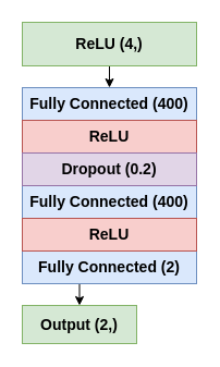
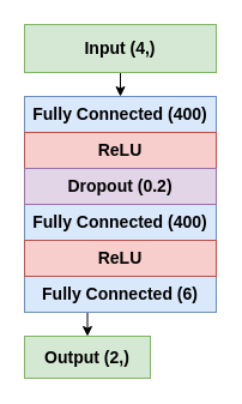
  <mxCell id="0" />
  <mxCell id="1" parent="0" />
  <mxCell id="2" value="&lt;div&gt;&lt;span style=&quot;font-size: 14px;&quot;&gt;&lt;b&gt;Fully Connected (400)&lt;/b&gt;&lt;/span&gt;&lt;/div&gt;" style="rounded=1;whiteSpace=wrap;html=1;arcSize=0;fillColor=#dae8fc;strokeColor=#6c8ebf;" parent="1" vertex="1"><mxGeometry x="20" y="80" width="160" height="30" as="geometry" /></mxCell>
  <mxCell id="3" value="&lt;div&gt;&lt;span&gt;&lt;b&gt;&lt;font style=&quot;font-size: 14px&quot;&gt;Fully Connected (400)&lt;/font&gt;&lt;/b&gt;&lt;/span&gt;&lt;br&gt;&lt;/div&gt;" style="rounded=1;whiteSpace=wrap;html=1;arcSize=0;fillColor=#dae8fc;strokeColor=#6c8ebf;" parent="1" vertex="1"><mxGeometry x="20" y="170" width="160" height="30" as="geometry" /></mxCell>
  <mxCell id="4" style="edgeStyle=orthogonalEdgeStyle;rounded=0;orthogonalLoop=1;jettySize=auto;html=1;exitX=0.5;exitY=1;exitDx=0;exitDy=0;entryX=0.5;entryY=0;entryDx=0;entryDy=0;" edge="1" parent="1" source="5" target="6"><mxGeometry relative="1" as="geometry" /></mxCell>
- <mxCell id="5" value="&lt;div&gt;&lt;span&gt;&lt;b&gt;&lt;font style=&quot;font-size: 14px&quot;&gt;Fully Connected (2)&lt;/font&gt;&lt;/b&gt;&lt;/span&gt;&lt;br&gt;&lt;/div&gt;" style="rounded=1;whiteSpace=wrap;html=1;arcSize=0;fillColor=#dae8fc;strokeColor=#6c8ebf;" parent="1" vertex="1"><mxGeometry x="20" y="230" width="160" height="30" as="geometry" /></mxCell>
+ <mxCell id="5" value="&lt;div&gt;&lt;span&gt;&lt;b&gt;&lt;font style=&quot;font-size: 14px&quot;&gt;Fully Connected (6)&lt;/font&gt;&lt;/b&gt;&lt;/span&gt;&lt;br&gt;&lt;/div&gt;" style="rounded=1;whiteSpace=wrap;html=1;arcSize=0;fillColor=#dae8fc;strokeColor=#6c8ebf;" parent="1" vertex="1"><mxGeometry x="20" y="230" width="160" height="30" as="geometry" /></mxCell>
  <mxCell id="6" value="&lt;b&gt;&lt;font style=&quot;font-size: 14px&quot;&gt;Output (2,)&lt;/font&gt;&lt;/b&gt;" style="rounded=1;whiteSpace=wrap;html=1;arcSize=0;strokeColor=#82b366;fillColor=#d5e8d4;" parent="1" vertex="1"><mxGeometry x="20" y="280" width="105" height="35" as="geometry" /></mxCell>
  <mxCell id="7" style="edgeStyle=orthogonalEdgeStyle;rounded=0;orthogonalLoop=1;jettySize=auto;html=1;exitX=0.5;exitY=1;exitDx=0;exitDy=0;entryX=0.5;entryY=0;entryDx=0;entryDy=0;" edge="1" parent="1" target="2"><mxGeometry relative="1" as="geometry"><mxPoint x="100" y="60" as="sourcePoint" /></mxGeometry></mxCell>
  <mxCell id="8" value="&lt;div&gt;&lt;span&gt;&lt;b&gt;&lt;font style=&quot;font-size: 14px&quot;&gt;ReLU&lt;/font&gt;&lt;/b&gt;&lt;/span&gt;&lt;br&gt;&lt;/div&gt;" style="rounded=1;whiteSpace=wrap;html=1;arcSize=0;fillColor=#f8cecc;strokeColor=#b85450;" vertex="1" parent="1"><mxGeometry x="20" y="200" width="160" height="30" as="geometry" /></mxCell>
  <mxCell id="9" value="&lt;div&gt;&lt;span&gt;&lt;b&gt;&lt;font style=&quot;font-size: 14px&quot;&gt;ReLU&lt;/font&gt;&lt;/b&gt;&lt;/span&gt;&lt;br&gt;&lt;/div&gt;" style="rounded=1;whiteSpace=wrap;html=1;arcSize=0;fillColor=#f8cecc;strokeColor=#b85450;" vertex="1" parent="1"><mxGeometry x="20" y="110" width="160" height="30" as="geometry" /></mxCell>
  <mxCell id="10" value="&lt;b&gt;&lt;font style=&quot;font-size: 14px&quot;&gt;Dropout (0.2)&lt;/font&gt;&lt;/b&gt;" style="whiteSpace=wrap;html=1;arcSize=0;fillColor=#e1d5e7;strokeColor=#9673a6;rounded=0;" vertex="1" parent="1"><mxGeometry x="20" y="140" width="160" height="30" as="geometry" /></mxCell>
- <mxCell id="11" value="&lt;b&gt;&lt;font style=&quot;font-size: 14px&quot;&gt;ReLU (4,)&lt;/font&gt;&lt;/b&gt;" style="rounded=1;whiteSpace=wrap;html=1;arcSize=0;strokeColor=#82b366;fillColor=#d5e8d4;" vertex="1" parent="1"><mxGeometry x="20" y="20" width="160" height="40" as="geometry" /></mxCell>
+ <mxCell id="11" value="&lt;b&gt;&lt;font style=&quot;font-size: 14px&quot;&gt;Input (4,)&lt;/font&gt;&lt;/b&gt;" style="rounded=1;whiteSpace=wrap;html=1;arcSize=0;strokeColor=#82b366;fillColor=#d5e8d4;" vertex="1" parent="1"><mxGeometry x="20" y="20" width="160" height="40" as="geometry" /></mxCell>
